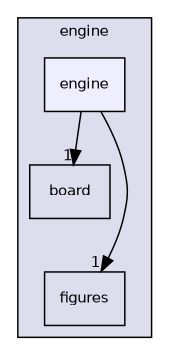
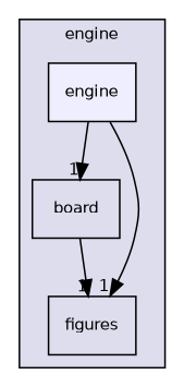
  digraph {
    compound=true
    node [fontname=Helvetica fontsize=10 shape=box]
    edge [headlabel=1 labeldistance=1.5 labelfontname=Helvetica labelfontsize=10]
    n1 [label=board]
    n2 [label=figures]
    n3 [fillcolor="#eeeeff" label=engine pencolor=black style=filled]
    subgraph cluster_1 {
      bgcolor="#ddddee"
      fontname=Helvetica
      fontsize=10
      label=engine
      pencolor=black
      n1
      n2
      n3
    }
+   n1 -> n2
    n3 -> n1
    n3 -> n2
  }
